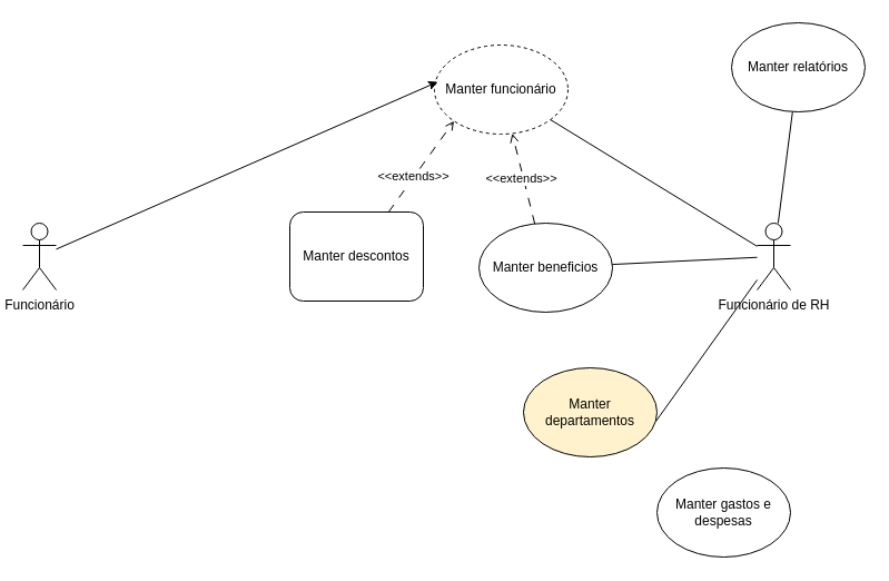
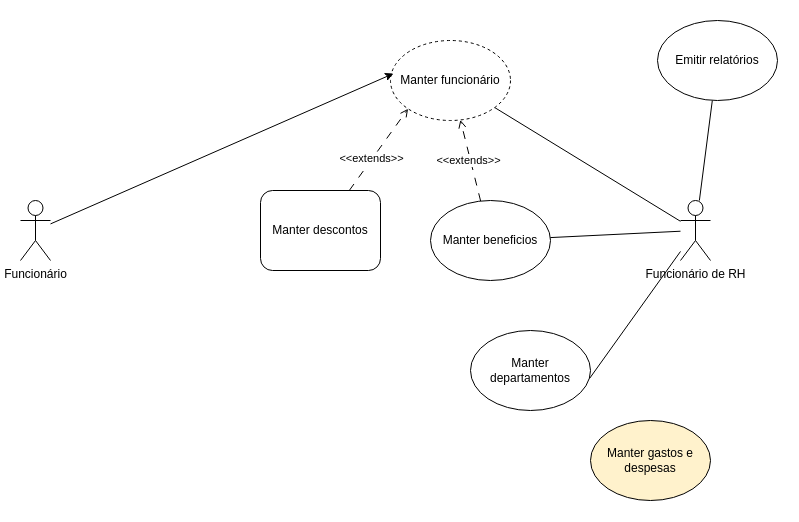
  <mxCell id="0" />
  <mxCell id="1" parent="0" />
  <mxCell id="2" style="rounded=0;orthogonalLoop=1;jettySize=auto;html=1;endArrow=none;endFill=0;" edge="1" parent="1" source="4" target="6"><mxGeometry relative="1" as="geometry" /></mxCell>
  <mxCell id="3" style="rounded=0;orthogonalLoop=1;jettySize=auto;html=1;endArrow=none;endFill=0;" edge="1" parent="1" source="4" target="8"><mxGeometry relative="1" as="geometry" /></mxCell>
  <mxCell id="4" value="Funcionário de RH" style="shape=umlActor;verticalLabelPosition=bottom;verticalAlign=top;html=1;outlineConnect=0;" vertex="1" parent="1"><mxGeometry x="680" y="200" width="30" height="60" as="geometry" /></mxCell>
  <mxCell id="5" value="Funcionário" style="shape=umlActor;verticalLabelPosition=bottom;verticalAlign=top;html=1;outlineConnect=0;" vertex="1" parent="1"><mxGeometry x="20" y="200" width="30" height="60" as="geometry" /></mxCell>
  <mxCell id="6" value="Manter funcionário" style="ellipse;whiteSpace=wrap;html=1;dashed=1;" vertex="1" parent="1"><mxGeometry x="390" y="40" width="120" height="80" as="geometry" /></mxCell>
- <mxCell id="7" value="Manter gastos e despesas" style="ellipse;whiteSpace=wrap;html=1;" vertex="1" parent="1"><mxGeometry x="590" y="420" width="120" height="80" as="geometry" /></mxCell>
- <mxCell id="8" value="Manter relatórios" style="ellipse;whiteSpace=wrap;html=1;" vertex="1" parent="1"><mxGeometry x="657" y="20" width="120" height="80" as="geometry" /></mxCell>
- <mxCell id="9" value="Manter departamentos" style="ellipse;whiteSpace=wrap;html=1;fillColor=#fff2cc;" vertex="1" parent="1"><mxGeometry x="470" y="330" width="120" height="80" as="geometry" /></mxCell>
+ <mxCell id="7" value="Manter gastos e despesas" style="ellipse;whiteSpace=wrap;html=1;fillColor=#fff2cc;" vertex="1" parent="1"><mxGeometry x="590" y="420" width="120" height="80" as="geometry" /></mxCell>
+ <mxCell id="8" value="Emitir relatórios" style="ellipse;whiteSpace=wrap;html=1;" vertex="1" parent="1"><mxGeometry x="657" y="20" width="120" height="80" as="geometry" /></mxCell>
+ <mxCell id="9" value="Manter departamentos" style="ellipse;whiteSpace=wrap;html=1;" vertex="1" parent="1"><mxGeometry x="470" y="330" width="120" height="80" as="geometry" /></mxCell>
  <mxCell id="10" style="rounded=0;orthogonalLoop=1;jettySize=auto;html=1;endArrow=open;endFill=0;dashed=1;dashPattern=8 8;" edge="1" parent="1" source="12" target="6"><mxGeometry relative="1" as="geometry" /></mxCell>
  <mxCell id="11" value="&amp;lt;&amp;lt;extends&amp;gt;&amp;gt;" style="edgeLabel;html=1;align=center;verticalAlign=middle;resizable=0;points=[];" vertex="1" connectable="0" parent="10"><mxGeometry x="0.035" y="2" relative="1" as="geometry"><mxPoint as="offset" /></mxGeometry></mxCell>
  <mxCell id="12" value="Manter beneficios" style="ellipse;whiteSpace=wrap;html=1;" vertex="1" parent="1"><mxGeometry x="430" y="200" width="120" height="80" as="geometry" /></mxCell>
  <mxCell id="13" style="rounded=0;orthogonalLoop=1;jettySize=auto;html=1;entryX=0;entryY=1;entryDx=0;entryDy=0;endArrow=open;endFill=0;dashed=1;dashPattern=8 8;" edge="1" parent="1" source="15" target="6"><mxGeometry relative="1" as="geometry" /></mxCell>
  <mxCell id="14" value="&amp;lt;&amp;lt;extends&amp;gt;&amp;gt;" style="edgeLabel;html=1;align=center;verticalAlign=middle;resizable=0;points=[];" vertex="1" connectable="0" parent="13"><mxGeometry x="-0.223" y="1" relative="1" as="geometry"><mxPoint as="offset" /></mxGeometry></mxCell>
  <mxCell id="15" value="Manter descontos" style="whiteSpace=wrap;html=1;rounded=1;" vertex="1" parent="1"><mxGeometry x="260" y="190" width="120" height="80" as="geometry" /></mxCell>
  <mxCell id="16" style="rounded=0;orthogonalLoop=1;jettySize=auto;html=1;entryX=0.025;entryY=0.413;entryDx=0;entryDy=0;entryPerimeter=0;" edge="1" parent="1" source="5" target="6"><mxGeometry relative="1" as="geometry" /></mxCell>
  <mxCell id="17" style="rounded=0;orthogonalLoop=1;jettySize=auto;html=1;entryX=0.992;entryY=0.6;entryDx=0;entryDy=0;entryPerimeter=0;endArrow=none;endFill=0;" edge="1" parent="1" source="4" target="9"><mxGeometry relative="1" as="geometry" /></mxCell>
  <mxCell id="18" style="rounded=0;orthogonalLoop=1;jettySize=auto;html=1;endArrow=none;endFill=0;" edge="1" parent="1" source="4" target="12"><mxGeometry relative="1" as="geometry" /></mxCell>
